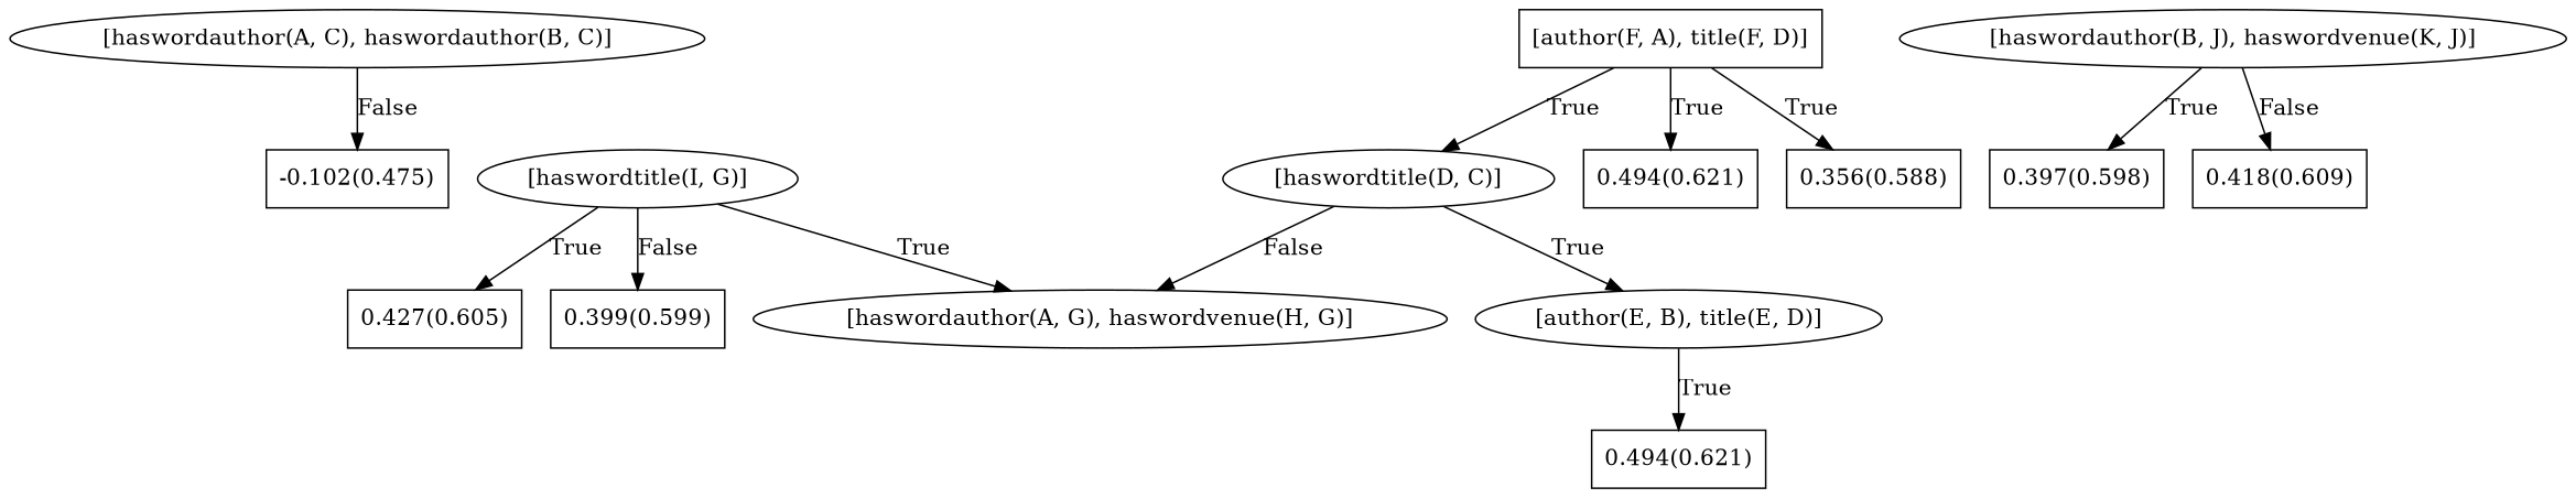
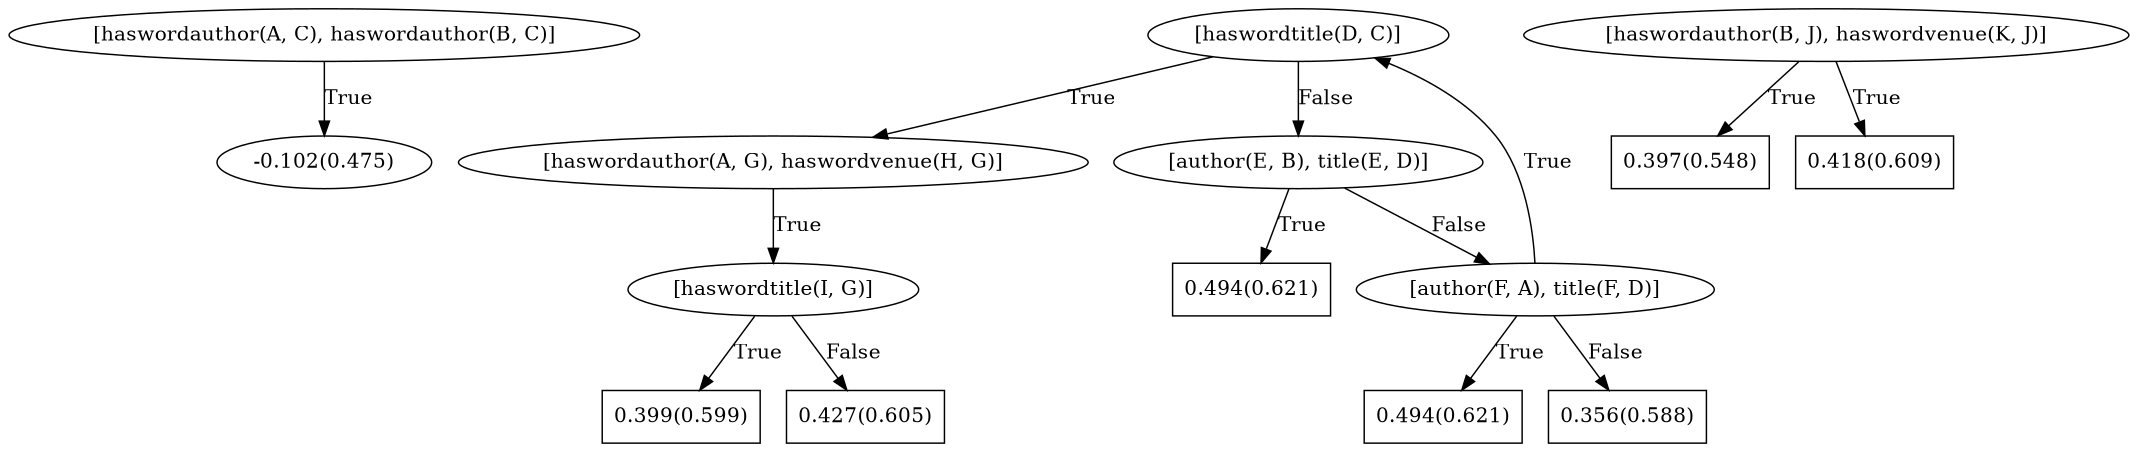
  digraph {
    node [shape=box]
    n1 [label="[haswordauthor(A, C), haswordauthor(B, C)]" shape=""]
-   n2 [label="-0.102(0.475)"]
+   n2 [label="-0.102(0.475)" shape=ellipse]
    n3 [label="[haswordtitle(D, C)]" shape=""]
    n4 [label="[author(E, B), title(E, D)]" shape=""]
    n5 [label="[haswordauthor(A, G), haswordvenue(H, G)]" shape=""]
    n6 [label="0.494(0.621)"]
-   n7 [label="[author(F, A), title(F, D)]"]
+   n7 [label="[author(F, A), title(F, D)]" shape=""]
    n8 [label="[haswordtitle(I, G)]" shape=""]
    n9 [label="0.494(0.621)"]
    n10 [label="0.356(0.588)"]
    n11 [label="0.399(0.599)"]
    n12 [label="0.427(0.605)"]
    n13 [label="[haswordauthor(B, J), haswordvenue(K, J)]" shape=""]
-   n14 [label="0.397(0.598)"]
+   n14 [label="0.397(0.548)"]
    n15 [label="0.418(0.609)"]
-   n1 -> n2 [label=False]
-   n3 -> n4 [label=True]
-   n3 -> n5 [label=False]
+   n1 -> n2 [label=True]
+   n3 -> n4 [label=False]
+   n3 -> n5 [label=True]
    n4 -> n6 [label=True]
-   n8 -> n5 [label=True]
+   n4 -> n7 [label=False]
+   n5 -> n8 [label=True]
    n7 -> n3 [label=True]
    n7 -> n9 [label=True]
-   n7 -> n10 [label=True]
-   n8 -> n11 [label=False]
-   n8 -> n12 [label=True]
+   n7 -> n10 [label=False]
+   n8 -> n11 [label=True]
+   n8 -> n12 [label=False]
    n13 -> n14 [label=True]
-   n13 -> n15 [label=False]
+   n13 -> n15 [label=True]
  }
